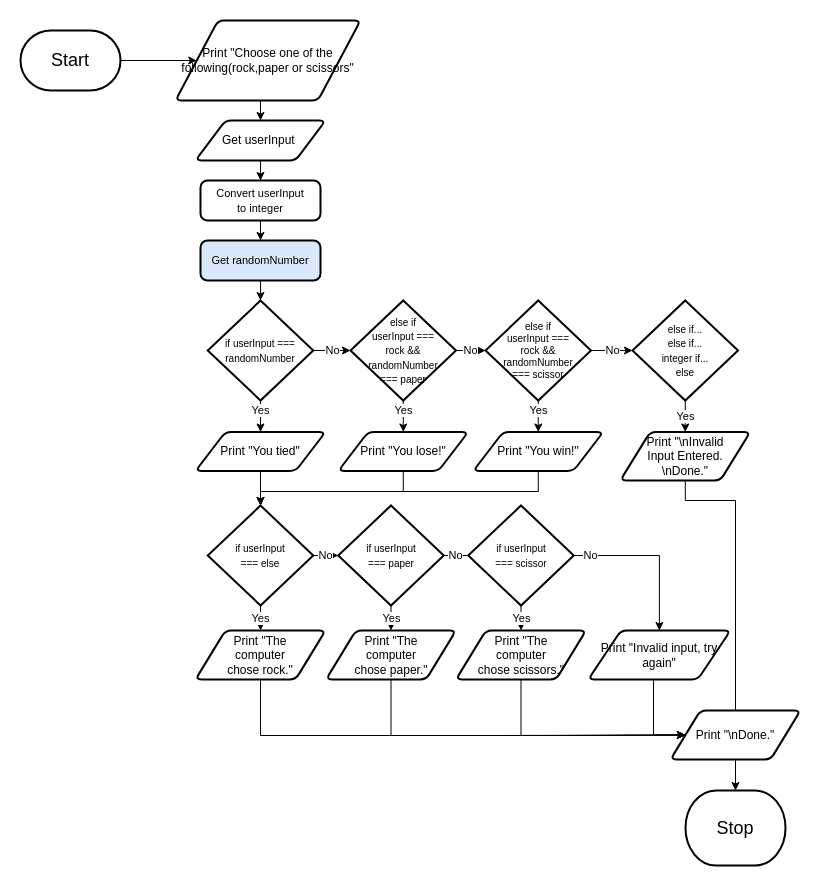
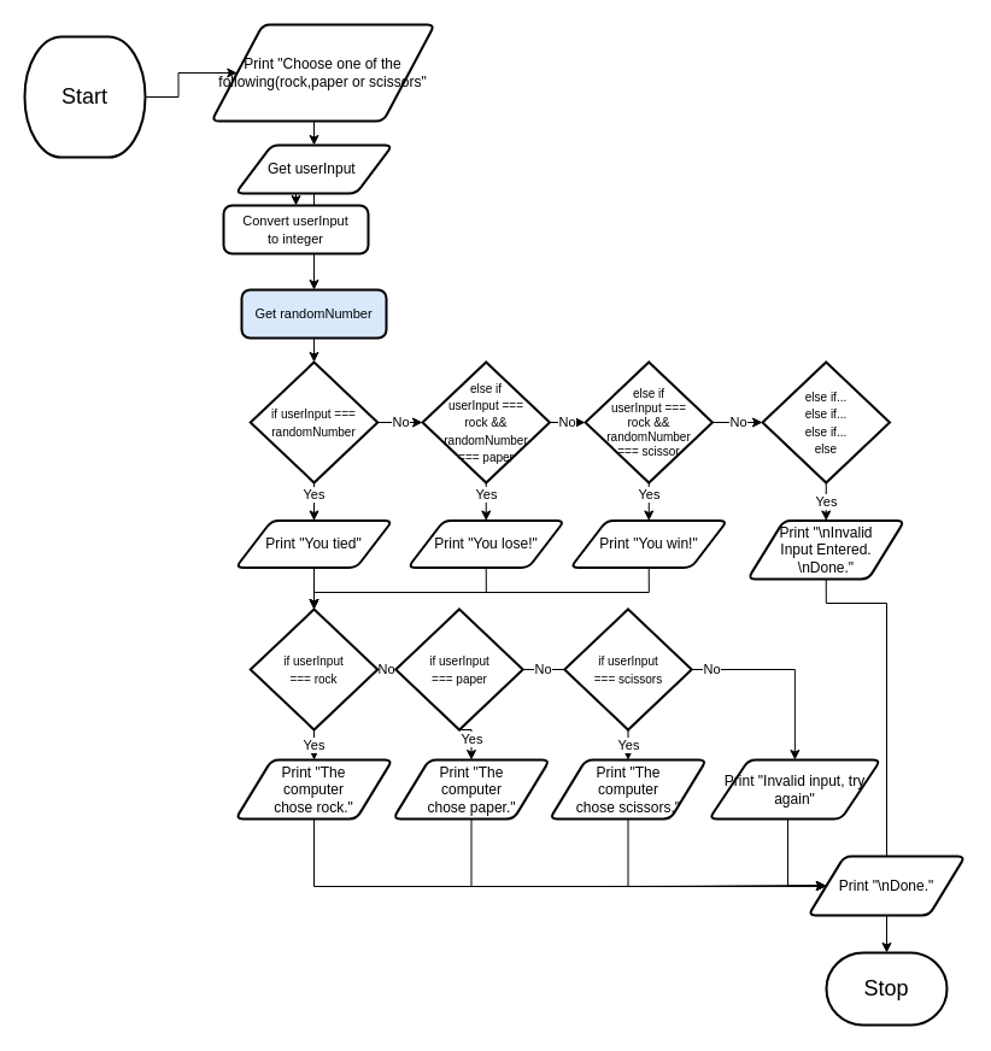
  <mxCell id="0" />
  <mxCell id="1" parent="0" />
  <mxCell id="2" style="edgeStyle=orthogonalEdgeStyle;rounded=0;orthogonalLoop=1;jettySize=auto;html=1;exitX=1;exitY=0.5;exitDx=0;exitDy=0;exitPerimeter=0;" parent="1" source="3" target="17" edge="1"><mxGeometry relative="1" as="geometry"><mxPoint x="70" y="150" as="targetPoint" /></mxGeometry></mxCell>
- <mxCell id="3" value="&lt;font style=&quot;font-size: 18px&quot;&gt;Start&lt;/font&gt;" style="strokeWidth=2;html=1;shape=mxgraph.flowchart.terminator;whiteSpace=wrap;" parent="1" vertex="1"><mxGeometry x="20" y="30" width="100" height="60" as="geometry" /></mxCell>
+ <mxCell id="3" value="&lt;font style=&quot;font-size: 18px&quot;&gt;Start&lt;/font&gt;" style="strokeWidth=2;html=1;shape=mxgraph.flowchart.terminator;whiteSpace=wrap;" parent="1" vertex="1"><mxGeometry x="20" y="30" width="100" height="100" as="geometry" /></mxCell>
  <mxCell id="4" style="edgeStyle=orthogonalEdgeStyle;rounded=0;orthogonalLoop=1;jettySize=auto;html=1;exitX=0.5;exitY=1;exitDx=0;exitDy=0;entryX=0.5;entryY=0;entryDx=0;entryDy=0;" parent="1" source="6" edge="1"><mxGeometry relative="1" as="geometry"><mxPoint x="260" y="240" as="targetPoint" /></mxGeometry></mxCell>
  <mxCell id="5" style="edgeStyle=orthogonalEdgeStyle;rounded=0;orthogonalLoop=1;jettySize=auto;html=1;exitX=0.5;exitY=1;exitDx=0;exitDy=0;entryX=0.5;entryY=0;entryDx=0;entryDy=0;" parent="1" source="6" target="18" edge="1"><mxGeometry relative="1" as="geometry" /></mxCell>
  <mxCell id="6" value="Get userInput&amp;nbsp;" style="shape=parallelogram;html=1;strokeWidth=2;perimeter=parallelogramPerimeter;whiteSpace=wrap;rounded=1;arcSize=12;size=0.23;" parent="1" vertex="1"><mxGeometry x="195" y="120" width="130" height="40" as="geometry" /></mxCell>
  <mxCell id="7" style="edgeStyle=orthogonalEdgeStyle;rounded=0;orthogonalLoop=1;jettySize=auto;html=1;exitX=0.5;exitY=1;exitDx=0;exitDy=0;" parent="1" edge="1"><mxGeometry relative="1" as="geometry"><mxPoint x="575" y="290" as="sourcePoint" /><mxPoint x="575" y="290" as="targetPoint" /></mxGeometry></mxCell>
  <mxCell id="8" value="Yes" style="edgeStyle=orthogonalEdgeStyle;rounded=0;orthogonalLoop=1;jettySize=auto;html=1;exitX=0.5;exitY=1;exitDx=0;exitDy=0;exitPerimeter=0;entryX=0.5;entryY=0;entryDx=0;entryDy=0;" parent="1" source="10" target="26" edge="1"><mxGeometry x="-0.365" relative="1" as="geometry"><mxPoint as="offset" /></mxGeometry></mxCell>
  <mxCell id="9" value="No" style="edgeStyle=orthogonalEdgeStyle;rounded=0;orthogonalLoop=1;jettySize=auto;html=1;exitX=1;exitY=0.5;exitDx=0;exitDy=0;exitPerimeter=0;entryX=0;entryY=0.5;entryDx=0;entryDy=0;entryPerimeter=0;" parent="1" source="10" target="13" edge="1"><mxGeometry x="-0.017" relative="1" as="geometry"><mxPoint as="offset" /></mxGeometry></mxCell>
  <mxCell id="10" value="&lt;span style=&quot;font-size: 10px&quot;&gt;else if &lt;br&gt;userInput === &lt;br&gt;rock &amp;amp;&amp;amp; randomNumber&lt;br&gt;=== paper&lt;br&gt;&lt;/span&gt;" style="strokeWidth=2;html=1;shape=mxgraph.flowchart.decision;whiteSpace=wrap;align=center;" parent="1" vertex="1"><mxGeometry x="350" y="300" width="105.5" height="100" as="geometry" /></mxCell>
- <mxCell id="11" value="&lt;font style=&quot;font-size: 18px&quot;&gt;Stop&lt;/font&gt;" style="strokeWidth=2;html=1;shape=mxgraph.flowchart.terminator;whiteSpace=wrap;" parent="1" vertex="1"><mxGeometry x="685" y="790" width="100" height="75" as="geometry" /></mxCell>
+ <mxCell id="11" value="&lt;font style=&quot;font-size: 18px&quot;&gt;Stop&lt;/font&gt;" style="strokeWidth=2;html=1;shape=mxgraph.flowchart.terminator;whiteSpace=wrap;" parent="1" vertex="1"><mxGeometry x="685" y="790" width="100" height="60" as="geometry" /></mxCell>
  <mxCell id="12" value="No" style="edgeStyle=orthogonalEdgeStyle;rounded=0;orthogonalLoop=1;jettySize=auto;html=1;exitX=1;exitY=0.5;exitDx=0;exitDy=0;exitPerimeter=0;entryX=0;entryY=0.5;entryDx=0;entryDy=0;entryPerimeter=0;" parent="1" source="13" target="15" edge="1"><mxGeometry relative="1" as="geometry" /></mxCell>
  <mxCell id="13" value="&lt;font style=&quot;font-size: 10px&quot;&gt;&lt;div&gt;else if&lt;/div&gt;&lt;div&gt;userInput ===&lt;/div&gt;&lt;div&gt;rock &amp;amp;&amp;amp; randomNumber&lt;/div&gt;&lt;div&gt;=== scissor&lt;/div&gt;&lt;/font&gt;" style="strokeWidth=2;html=1;shape=mxgraph.flowchart.decision;whiteSpace=wrap;" parent="1" vertex="1"><mxGeometry x="485" y="300" width="105.5" height="100" as="geometry" /></mxCell>
  <mxCell id="14" value="Yes" style="edgeStyle=orthogonalEdgeStyle;rounded=0;orthogonalLoop=1;jettySize=auto;html=1;exitX=0.5;exitY=1;exitDx=0;exitDy=0;exitPerimeter=0;entryX=0.5;entryY=0;entryDx=0;entryDy=0;" parent="1" source="15" target="31" edge="1"><mxGeometry relative="1" as="geometry"><mxPoint x="684.75" y="431.5" as="targetPoint" /></mxGeometry></mxCell>
- <mxCell id="15" value="&lt;span style=&quot;font-size: 10px;&quot;&gt;else if...&lt;br&gt;else if... &lt;br&gt;integer if...&lt;br&gt;else&lt;br&gt;&lt;/span&gt;" style="strokeWidth=2;html=1;shape=mxgraph.flowchart.decision;whiteSpace=wrap;" parent="1" vertex="1"><mxGeometry x="632" y="300" width="105.5" height="100" as="geometry" /></mxCell>
+ <mxCell id="15" value="&lt;span style=&quot;font-size: 10px;&quot;&gt;else if...&lt;br&gt;else if... &lt;br&gt;else if...&lt;br&gt;else&lt;br&gt;&lt;/span&gt;" style="strokeWidth=2;html=1;shape=mxgraph.flowchart.decision;whiteSpace=wrap;" parent="1" vertex="1"><mxGeometry x="632" y="300" width="105.5" height="100" as="geometry" /></mxCell>
  <mxCell id="16" style="edgeStyle=orthogonalEdgeStyle;rounded=0;orthogonalLoop=1;jettySize=auto;html=1;exitX=0.5;exitY=1;exitDx=0;exitDy=0;entryX=0.5;entryY=0;entryDx=0;entryDy=0;" parent="1" source="17" target="6" edge="1"><mxGeometry relative="1" as="geometry" /></mxCell>
  <mxCell id="17" value="Print &quot;Choose one of the following(rock,paper or scissors&lt;span&gt;&quot;&lt;/span&gt;&lt;span style=&quot;font-size: 12px&quot;&gt;&lt;br&gt;&lt;/span&gt;" style="shape=parallelogram;html=1;strokeWidth=2;perimeter=parallelogramPerimeter;whiteSpace=wrap;rounded=1;arcSize=12;size=0.23;" parent="1" vertex="1"><mxGeometry x="175" y="20" width="185" height="80" as="geometry" /></mxCell>
- <mxCell id="18" value="&lt;span style=&quot;font-size: 11px&quot;&gt;Co&lt;/span&gt;&lt;font style=&quot;font-size: 11px&quot;&gt;nvert&amp;nbsp;&lt;span id=&quot;docs-internal-guid-adf32fb2-7fff-c617-634c-70962569ef87&quot;&gt;&lt;span style=&quot;background-color: transparent ; vertical-align: baseline&quot;&gt;userInput&lt;br&gt;to integer&lt;/span&gt;&lt;/span&gt;&lt;/font&gt;" style="rounded=1;whiteSpace=wrap;html=1;absoluteArcSize=1;arcSize=14;strokeWidth=2;" parent="1" vertex="1"><mxGeometry x="200" y="180" width="120" height="40" as="geometry" /></mxCell>
+ <mxCell id="18" value="&lt;span style=&quot;font-size: 11px&quot;&gt;Co&lt;/span&gt;&lt;font style=&quot;font-size: 11px&quot;&gt;nvert&amp;nbsp;&lt;span id=&quot;docs-internal-guid-adf32fb2-7fff-c617-634c-70962569ef87&quot;&gt;&lt;span style=&quot;background-color: transparent ; vertical-align: baseline&quot;&gt;userInput&lt;br&gt;to integer&lt;/span&gt;&lt;/span&gt;&lt;/font&gt;" style="rounded=1;whiteSpace=wrap;html=1;absoluteArcSize=1;arcSize=14;strokeWidth=2;" parent="1" vertex="1"><mxGeometry x="185" y="170" width="120" height="40" as="geometry" /></mxCell>
  <mxCell id="19" style="edgeStyle=orthogonalEdgeStyle;rounded=0;orthogonalLoop=1;jettySize=auto;html=1;exitX=0.5;exitY=1;exitDx=0;exitDy=0;entryX=0.5;entryY=0;entryDx=0;entryDy=0;entryPerimeter=0;" parent="1" target="22" edge="1"><mxGeometry relative="1" as="geometry"><mxPoint x="260" y="280" as="sourcePoint" /></mxGeometry></mxCell>
  <mxCell id="20" value="Yes" style="edgeStyle=orthogonalEdgeStyle;rounded=0;orthogonalLoop=1;jettySize=auto;html=1;exitX=0.5;exitY=1;exitDx=0;exitDy=0;exitPerimeter=0;entryX=0.5;entryY=0;entryDx=0;entryDy=0;" parent="1" source="22" target="24" edge="1"><mxGeometry x="-0.365" relative="1" as="geometry"><mxPoint x="259.556" y="430" as="targetPoint" /><mxPoint as="offset" /></mxGeometry></mxCell>
  <mxCell id="21" value="No" style="edgeStyle=orthogonalEdgeStyle;rounded=0;orthogonalLoop=1;jettySize=auto;html=1;exitX=1;exitY=0.5;exitDx=0;exitDy=0;exitPerimeter=0;entryX=0;entryY=0.5;entryDx=0;entryDy=0;entryPerimeter=0;" parent="1" source="22" target="10" edge="1"><mxGeometry relative="1" as="geometry"><mxPoint x="370" y="350" as="targetPoint" /></mxGeometry></mxCell>
  <mxCell id="22" value="&lt;span style=&quot;font-size: 10px&quot;&gt;if userInput === randomNumber&lt;/span&gt;" style="strokeWidth=2;html=1;shape=mxgraph.flowchart.decision;whiteSpace=wrap;" parent="1" vertex="1"><mxGeometry x="207.25" y="300" width="105.5" height="100" as="geometry" /></mxCell>
  <mxCell id="23" style="edgeStyle=orthogonalEdgeStyle;rounded=0;orthogonalLoop=1;jettySize=auto;html=1;exitX=0.5;exitY=1;exitDx=0;exitDy=0;entryX=0.5;entryY=0;entryDx=0;entryDy=0;entryPerimeter=0;" parent="1" source="24" target="34" edge="1"><mxGeometry relative="1" as="geometry"><mxPoint x="260.333" y="540" as="targetPoint" /></mxGeometry></mxCell>
  <mxCell id="24" value="Print &quot;You tied&quot;" style="shape=parallelogram;html=1;strokeWidth=2;perimeter=parallelogramPerimeter;whiteSpace=wrap;rounded=1;arcSize=12;size=0.23;" parent="1" vertex="1"><mxGeometry x="195" y="431.5" width="130" height="39" as="geometry" /></mxCell>
  <mxCell id="25" style="edgeStyle=orthogonalEdgeStyle;rounded=0;orthogonalLoop=1;jettySize=auto;html=1;exitX=0.5;exitY=1;exitDx=0;exitDy=0;" parent="1" source="26" target="34" edge="1"><mxGeometry relative="1" as="geometry"><Array as="points"><mxPoint x="403" y="491" /><mxPoint x="260" y="491" /></Array></mxGeometry></mxCell>
  <mxCell id="26" value="Print &quot;You lose!&quot;" style="shape=parallelogram;html=1;strokeWidth=2;perimeter=parallelogramPerimeter;whiteSpace=wrap;rounded=1;arcSize=12;size=0.23;" parent="1" vertex="1"><mxGeometry x="337.75" y="431.5" width="130" height="39" as="geometry" /></mxCell>
  <mxCell id="27" value="Yes" style="edgeStyle=orthogonalEdgeStyle;rounded=0;orthogonalLoop=1;jettySize=auto;html=1;exitX=0.5;exitY=1;exitDx=0;exitDy=0;exitPerimeter=0;entryX=0.5;entryY=0;entryDx=0;entryDy=0;" parent="1" source="13" target="29" edge="1"><mxGeometry x="-0.365" relative="1" as="geometry"><mxPoint x="412.75" y="410" as="sourcePoint" /><mxPoint x="412.75" y="441.5" as="targetPoint" /><mxPoint as="offset" /></mxGeometry></mxCell>
  <mxCell id="28" style="edgeStyle=orthogonalEdgeStyle;rounded=0;orthogonalLoop=1;jettySize=auto;html=1;exitX=0.5;exitY=1;exitDx=0;exitDy=0;entryX=0.5;entryY=0;entryDx=0;entryDy=0;entryPerimeter=0;" parent="1" source="29" target="34" edge="1"><mxGeometry relative="1" as="geometry"><Array as="points"><mxPoint x="538" y="491" /><mxPoint x="260" y="491" /></Array></mxGeometry></mxCell>
  <mxCell id="29" value="Print &quot;You win!&quot;" style="shape=parallelogram;html=1;strokeWidth=2;perimeter=parallelogramPerimeter;whiteSpace=wrap;rounded=1;arcSize=12;size=0.23;" parent="1" vertex="1"><mxGeometry x="472.75" y="431.5" width="130" height="39" as="geometry" /></mxCell>
  <mxCell id="30" style="edgeStyle=orthogonalEdgeStyle;rounded=0;orthogonalLoop=1;jettySize=auto;html=1;exitX=0.5;exitY=1;exitDx=0;exitDy=0;" parent="1" source="31" target="11" edge="1"><mxGeometry relative="1" as="geometry"><Array as="points"><mxPoint x="685" y="500" /><mxPoint x="735" y="500" /></Array></mxGeometry></mxCell>
  <mxCell id="31" value="Print &quot;\nInvalid &lt;br&gt;Input Entered.&lt;br&gt;\nDone.&quot;" style="shape=parallelogram;html=1;strokeWidth=2;perimeter=parallelogramPerimeter;whiteSpace=wrap;rounded=1;arcSize=12;size=0.23;" parent="1" vertex="1"><mxGeometry x="619.75" y="431.5" width="130" height="48.5" as="geometry" /></mxCell>
  <mxCell id="32" value="Yes" style="edgeStyle=orthogonalEdgeStyle;rounded=0;orthogonalLoop=1;jettySize=auto;html=1;exitX=0.5;exitY=1;exitDx=0;exitDy=0;exitPerimeter=0;" parent="1" source="34" edge="1"><mxGeometry relative="1" as="geometry"><mxPoint x="260.091" y="630" as="targetPoint" /></mxGeometry></mxCell>
  <mxCell id="33" value="No" style="edgeStyle=orthogonalEdgeStyle;rounded=0;orthogonalLoop=1;jettySize=auto;html=1;exitX=1;exitY=0.5;exitDx=0;exitDy=0;exitPerimeter=0;" parent="1" source="34" target="37" edge="1"><mxGeometry relative="1" as="geometry" /></mxCell>
- <mxCell id="34" value="&lt;span style=&quot;font-size: 10px;&quot;&gt;if userInput &lt;br&gt;=== else&lt;/span&gt;" style="strokeWidth=2;html=1;shape=mxgraph.flowchart.decision;whiteSpace=wrap;" parent="1" vertex="1"><mxGeometry x="207.25" y="505" width="105.5" height="100" as="geometry" /></mxCell>
+ <mxCell id="34" value="&lt;span style=&quot;font-size: 10px;&quot;&gt;if userInput &lt;br&gt;=== rock&lt;/span&gt;" style="strokeWidth=2;html=1;shape=mxgraph.flowchart.decision;whiteSpace=wrap;" parent="1" vertex="1"><mxGeometry x="207.25" y="505" width="105.5" height="100" as="geometry" /></mxCell>
  <mxCell id="35" value="Yes" style="edgeStyle=orthogonalEdgeStyle;rounded=0;orthogonalLoop=1;jettySize=auto;html=1;exitX=0.5;exitY=1;exitDx=0;exitDy=0;exitPerimeter=0;entryX=0.5;entryY=0;entryDx=0;entryDy=0;" parent="1" source="37" target="44" edge="1"><mxGeometry relative="1" as="geometry" /></mxCell>
  <mxCell id="36" value="No" style="edgeStyle=orthogonalEdgeStyle;rounded=0;orthogonalLoop=1;jettySize=auto;html=1;exitX=1;exitY=0.5;exitDx=0;exitDy=0;exitPerimeter=0;entryX=0;entryY=0.5;entryDx=0;entryDy=0;entryPerimeter=0;endArrow=none;" parent="1" source="37" target="40" edge="1"><mxGeometry relative="1" as="geometry" /></mxCell>
- <mxCell id="37" value="&lt;span style=&quot;font-size: 10px;&quot;&gt;if userInput &lt;br&gt;=== paper&lt;/span&gt;" style="strokeWidth=2;html=1;shape=mxgraph.flowchart.decision;whiteSpace=wrap;" parent="1" vertex="1"><mxGeometry x="337.75" y="505" width="105.5" height="100" as="geometry" /></mxCell>
+ <mxCell id="37" value="&lt;span style=&quot;font-size: 10px;&quot;&gt;if userInput &lt;br&gt;=== paper&lt;/span&gt;" style="strokeWidth=2;html=1;shape=mxgraph.flowchart.decision;whiteSpace=wrap;" parent="1" vertex="1"><mxGeometry x="327.75" y="505" width="105.5" height="100" as="geometry" /></mxCell>
  <mxCell id="38" value="Yes" style="edgeStyle=orthogonalEdgeStyle;rounded=0;orthogonalLoop=1;jettySize=auto;html=1;exitX=0.5;exitY=1;exitDx=0;exitDy=0;exitPerimeter=0;entryX=0.5;entryY=0;entryDx=0;entryDy=0;" parent="1" source="40" target="46" edge="1"><mxGeometry relative="1" as="geometry" /></mxCell>
  <mxCell id="39" value="No" style="edgeStyle=orthogonalEdgeStyle;rounded=0;orthogonalLoop=1;jettySize=auto;html=1;exitX=1;exitY=0.5;exitDx=0;exitDy=0;exitPerimeter=0;entryX=0.5;entryY=0;entryDx=0;entryDy=0;" parent="1" source="40" target="48" edge="1"><mxGeometry x="-0.783" relative="1" as="geometry"><mxPoint x="600" y="555" as="targetPoint" /><mxPoint as="offset" /></mxGeometry></mxCell>
- <mxCell id="40" value="&lt;span style=&quot;font-size: 10px;&quot;&gt;if userInput &lt;br&gt;=== scissor&lt;/span&gt;" style="strokeWidth=2;html=1;shape=mxgraph.flowchart.decision;whiteSpace=wrap;" parent="1" vertex="1"><mxGeometry x="467.75" y="505" width="105.5" height="100" as="geometry" /></mxCell>
+ <mxCell id="40" value="&lt;span style=&quot;font-size: 10px;&quot;&gt;if userInput &lt;br&gt;=== scissors&lt;/span&gt;" style="strokeWidth=2;html=1;shape=mxgraph.flowchart.decision;whiteSpace=wrap;" parent="1" vertex="1"><mxGeometry x="467.75" y="505" width="105.5" height="100" as="geometry" /></mxCell>
  <mxCell id="41" style="edgeStyle=orthogonalEdgeStyle;rounded=0;orthogonalLoop=1;jettySize=auto;html=1;exitX=0.5;exitY=1;exitDx=0;exitDy=0;entryX=0;entryY=0.5;entryDx=0;entryDy=0;" parent="1" source="42" target="49" edge="1"><mxGeometry relative="1" as="geometry"><Array as="points"><mxPoint x="260" y="735" /><mxPoint x="498" y="735" /></Array></mxGeometry></mxCell>
  <mxCell id="42" value="Print &quot;The &lt;br&gt;computer &lt;br&gt;chose rock.&quot;" style="shape=parallelogram;html=1;strokeWidth=2;perimeter=parallelogramPerimeter;whiteSpace=wrap;rounded=1;arcSize=12;size=0.23;" parent="1" vertex="1"><mxGeometry x="195" y="630" width="130" height="49" as="geometry" /></mxCell>
  <mxCell id="43" style="edgeStyle=orthogonalEdgeStyle;rounded=0;orthogonalLoop=1;jettySize=auto;html=1;exitX=0.5;exitY=1;exitDx=0;exitDy=0;entryX=0;entryY=0.5;entryDx=0;entryDy=0;" parent="1" source="44" target="49" edge="1"><mxGeometry relative="1" as="geometry"><mxPoint x="570" y="780" as="targetPoint" /><Array as="points"><mxPoint x="391" y="735" /><mxPoint x="563" y="735" /></Array></mxGeometry></mxCell>
  <mxCell id="44" value="Print &quot;The &lt;br&gt;computer &lt;br&gt;chose paper.&quot;" style="shape=parallelogram;html=1;strokeWidth=2;perimeter=parallelogramPerimeter;whiteSpace=wrap;rounded=1;arcSize=12;size=0.23;" parent="1" vertex="1"><mxGeometry x="325.5" y="630" width="130" height="49" as="geometry" /></mxCell>
  <mxCell id="45" style="edgeStyle=orthogonalEdgeStyle;rounded=0;orthogonalLoop=1;jettySize=auto;html=1;entryX=0;entryY=0.5;entryDx=0;entryDy=0;" parent="1" source="46" target="49" edge="1"><mxGeometry relative="1" as="geometry"><Array as="points"><mxPoint x="521" y="735" /><mxPoint x="590" y="735" /></Array></mxGeometry></mxCell>
  <mxCell id="46" value="Print &quot;The &lt;br&gt;computer &lt;br&gt;chose scissors.&quot;" style="shape=parallelogram;html=1;strokeWidth=2;perimeter=parallelogramPerimeter;whiteSpace=wrap;rounded=1;arcSize=12;size=0.23;" parent="1" vertex="1"><mxGeometry x="455.5" y="630" width="130" height="49" as="geometry" /></mxCell>
  <mxCell id="47" style="edgeStyle=orthogonalEdgeStyle;rounded=0;orthogonalLoop=1;jettySize=auto;html=1;exitX=0.5;exitY=1;exitDx=0;exitDy=0;entryX=0;entryY=0.5;entryDx=0;entryDy=0;" parent="1" source="48" target="49" edge="1"><mxGeometry relative="1" as="geometry"><Array as="points"><mxPoint x="653" y="735" /></Array></mxGeometry></mxCell>
  <mxCell id="48" value="Print &quot;Invalid input, try again&quot;" style="shape=parallelogram;html=1;strokeWidth=2;perimeter=parallelogramPerimeter;whiteSpace=wrap;rounded=1;arcSize=12;size=0.23;" parent="1" vertex="1"><mxGeometry x="587.75" y="630" width="142.25" height="49" as="geometry" /></mxCell>
  <mxCell id="49" value="Print &quot;\nDone.&quot;" style="shape=parallelogram;html=1;strokeWidth=2;perimeter=parallelogramPerimeter;whiteSpace=wrap;rounded=1;arcSize=12;size=0.23;" parent="1" vertex="1"><mxGeometry x="670" y="710" width="130" height="49" as="geometry" /></mxCell>
  <mxCell id="50" value="&lt;span style=&quot;font-size: 11px&quot;&gt;Get randomNumber&lt;/span&gt;" style="rounded=1;whiteSpace=wrap;html=1;absoluteArcSize=1;arcSize=14;strokeWidth=2;fillColor=#dae8fc;" parent="1" vertex="1"><mxGeometry x="200" y="240" width="120" height="40" as="geometry" /></mxCell>
